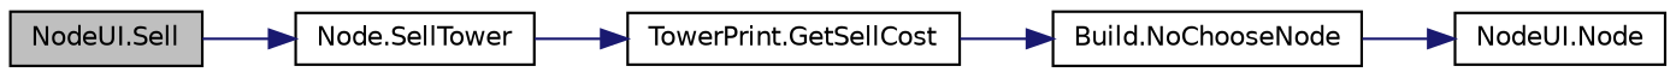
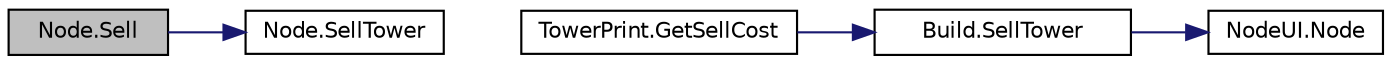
  digraph {
    rankdir=LR
    node [color=black fillcolor=white fontname=Helvetica fontsize=10 shape=record style=filled]
    edge [color=midnightblue fontname=Helvetica fontsize=10 labelfontname=Helvetica labelfontsize=10 style=solid]
-   n1 [fillcolor=grey75 fontcolor=black height=0.2 label="NodeUI.Sell" width=0.4]
+   n1 [fillcolor=grey75 fontcolor=black height=0.2 label="Node.Sell" width=0.4]
    n2 [height=0.2 label="Node.SellTower" width=0.4]
-   n3 [height=0.2 label="Build.NoChooseNode" width=0.4]
+   n3 [height=0.2 label="Build.SellTower" width=0.4]
    n4 [height=0.2 label="NodeUI.Node" width=0.4]
    n5 [height=0.2 label="TowerPrint.GetSellCost" width=0.4]
    n1 -> n2
-   n2 -> n5
    n3 -> n4
    n5 -> n3
  }
